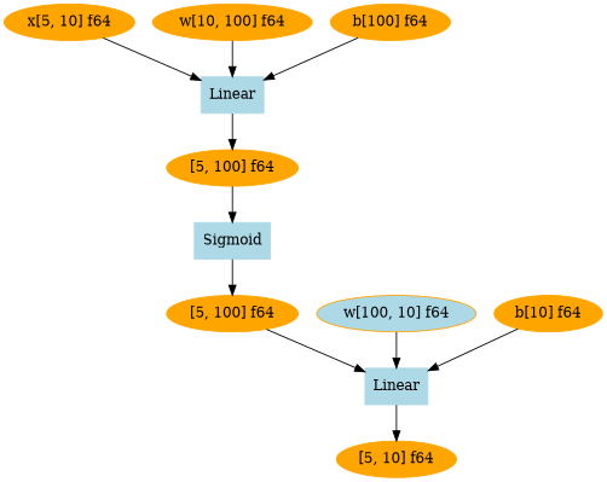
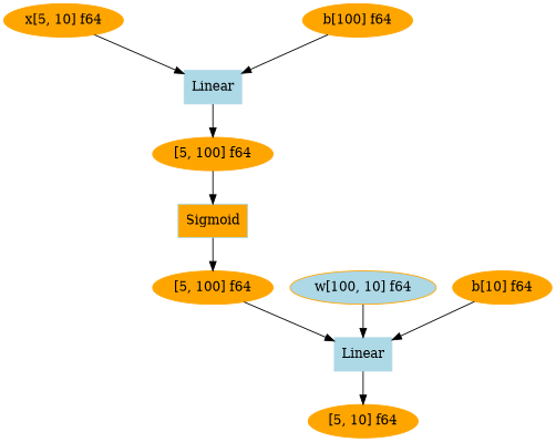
  digraph {
    node [color=orange style=filled]
    n1 [label="[5, 10] f64"]
    n2 [color=lightblue label=Linear shape=box]
    n3 [label="[5, 100] f64"]
    n4 [fillcolor=lightblue label="w[100, 10] f64"]
    n5 [label="b[10] f64"]
-   n6 [color=lightblue label=Sigmoid shape=box]
+   n6 [color=lightblue label=Sigmoid shape=box fillcolor=orange]
    n7 [label="[5, 100] f64"]
    n8 [color=lightblue label=Linear shape=box]
    n9 [label="x[5, 10] f64"]
-   n10 [label="w[10, 100] f64"]
    n11 [label="b[100] f64"]
    n2 -> n1
    n3 -> n2
    n4 -> n2
    n5 -> n2
    n6 -> n3
    n7 -> n6
    n8 -> n7
    n9 -> n8
-   n10 -> n8
    n11 -> n8
  }
